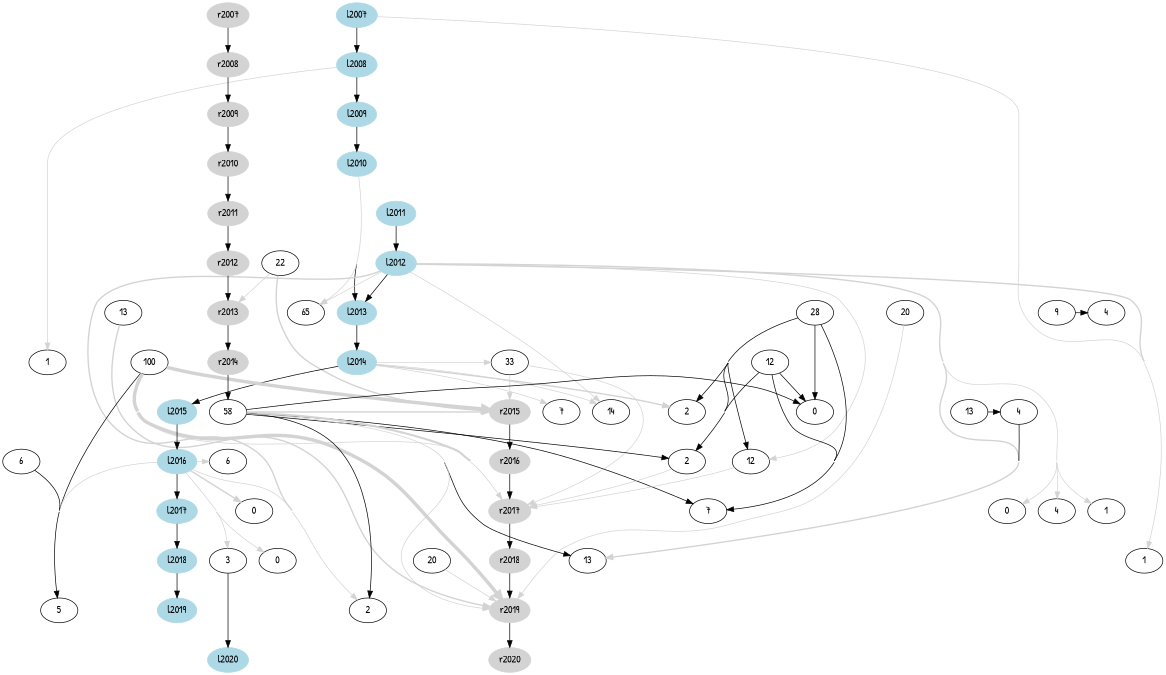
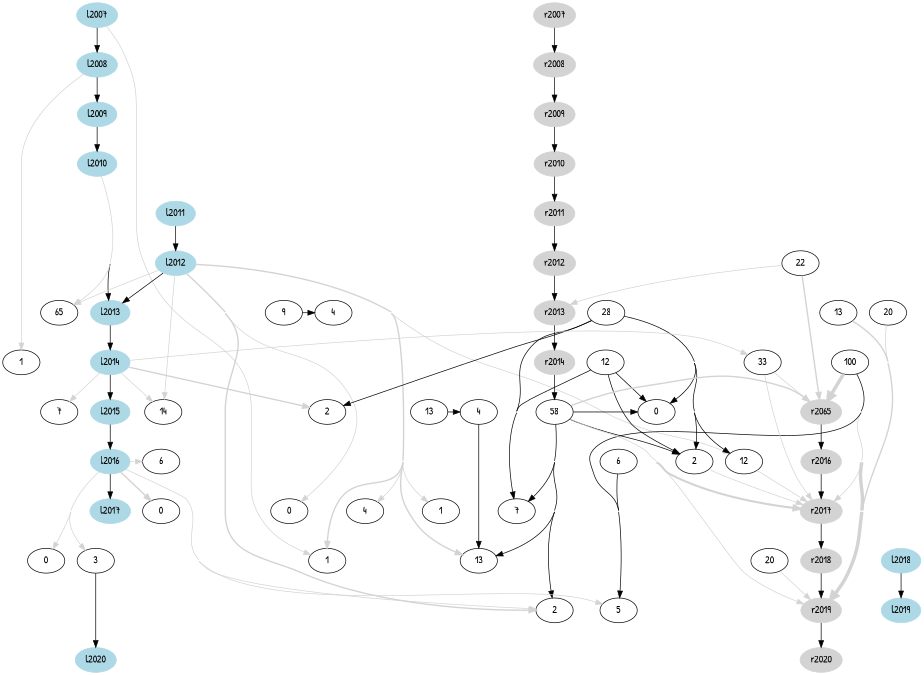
  digraph {
    concentrate=true
    crossing_type=0
    fontname="Patrick Hand"
    node [fontname="Patrick Hand"]
    edge [fontname="Patrick Hand" weight=10000]
    l2007 [color=lightblue style=filled]
    r2007 [color=lightgrey style=filled]
    l2008 [color=lightblue style=filled]
    r2008 [color=lightgrey style=filled]
    l2009 [color=lightblue style=filled]
    r2009 [color=lightgrey style=filled]
    l2010 [color=lightblue style=filled]
    r2010 [color=lightgrey style=filled]
    l2011 [color=lightblue style=filled]
    r2011 [color=lightgrey style=filled]
    l2012 [color=lightblue style=filled]
    n12 [label=22]
    r2012 [color=lightgrey style=filled]
    l2013 [color=lightblue style=filled]
    n15 [label=65]
    n16 [label=20]
    n17 [label=9]
    n18 [label=28]
    n19 [label=4]
    n20 [label=13]
    r2013 [color=lightgrey style=filled]
    l2014 [color=lightblue style=filled]
    n23 [label=100]
    n24 [label=12]
    n25 [label=33]
    n26 [label=1]
    r2014 [color=lightgrey style=filled]
    l2015 [color=lightblue style=filled]
    n29 [label=4]
    n30 [label=0]
    n31 [label=7]
    n32 [label=14]
    n33 [label=2]
    n34 [label=58]
    n35 [label=13]
-   r2015 [color=lightgrey style=filled]
+   r2015 [color=lightgrey style=filled label=r2065]
    l2016 [color=lightblue style=filled]
    n38 [label=12]
    n39 [label=6]
    n40 [label=6]
    n41 [label=2]
    r2016 [color=lightgrey style=filled]
    l2017 [color=lightblue style=filled]
    n44 [label=0]
    n45 [label=7]
    n46 [label=4]
    n47 [label=0]
    n48 [label=1]
    r2017 [color=lightgrey style=filled]
    l2018 [color=lightblue style=filled]
    n51 [label=3]
    n52 [label=20]
    n53 [label=1]
    n54 [label=0]
    n55 [label=13]
    r2018 [color=lightgrey style=filled]
    l2019 [color=lightblue style=filled]
    n58 [label=5]
    n59 [label=2]
    r2019 [color=lightgrey style=filled]
    l2020 [color=lightblue style=filled]
    r2020 [color=lightgrey style=filled]
    subgraph sub_1 {
      rank=same
      l2007
      r2007
    }
    subgraph sub_2 {
      rank=same
      l2008
      r2008
    }
    subgraph sub_3 {
      rank=same
      l2009
      r2009
    }
    subgraph sub_4 {
      rank=same
      l2010
      r2010
    }
    subgraph sub_5 {
      rank=same
      l2011
      r2011
    }
    subgraph sub_6 {
      rank=same
      l2012
      n12
      r2012
    }
    subgraph sub_7 {
      rank=same
      l2013
      n15
      n16
      n17
      n18
      n19
      n20
      r2013
    }
    subgraph sub_8 {
      rank=same
      l2014
      n23
      n24
      n25
      n26
      r2014
    }
    subgraph sub_9 {
      rank=same
      l2015
      n29
      n30
      n31
      n32
      n33
      n34
      n35
      r2015
    }
    subgraph sub_10 {
      rank=same
      l2016
      n38
      n39
      n40
      n41
      r2016
    }
    subgraph sub_11 {
      rank=same
      l2017
      n44
      n45
      n46
      n47
      n48
      r2017
    }
    subgraph sub_12 {
      rank=same
      l2018
      n51
      n52
      n53
      n54
      n55
      r2018
    }
    subgraph sub_13 {
      rank=same
      l2019
      n58
      n59
      r2019
    }
    subgraph sub_14 {
      rank=same
      l2020
      r2020
    }
    subgraph sub_15 {
      color=lightgrey
      label=left
      style=filled
      l2007
      l2008
      l2009
      l2010
      l2011
      l2012
      l2013
      l2014
      l2015
      l2016
      l2017
      l2018
      l2019
      l2020
    }
    subgraph sub_16 {
      n12
      n15
      n16
      n17
      n18
      n19
      n20
      n23
      n24
      n25
      n26
      n29
      n30
      n31
      n32
      n33
      n34
      n35
      n38
      n39
      n40
      n41
      n44
      n45
      n46
      n47
      n48
      n51
      n52
      n53
      n54
      n55
      n58
      n59
    }
    subgraph sub_17 {
      color=lightgrey
      label=right
      style=filled
      r2007
      r2008
      r2009
      r2010
      r2011
      r2012
      r2013
      r2014
      r2015
      r2016
      r2017
      r2018
      r2019
      r2020
    }
    l2007 -> l2008
    l2007 -> n53 [color=lightgray penwidth=1 weight=1]
    r2007 -> r2008
    l2008 -> l2009
    l2008 -> n26 [color=lightgray penwidth=1 weight=1]
    r2008 -> r2009
    l2009 -> l2010
    r2009 -> r2010
    l2010 -> l2013
    l2010 -> n15 [color=lightgray penwidth=1 weight=1]
    r2010 -> r2011
    l2011 -> l2012
    r2011 -> r2012
    l2012 -> l2013
    l2012 -> n15 [color=lightgray penwidth=1 weight=1]
    l2012 -> n32 [color=lightgray penwidth=1 weight=1]
    l2012 -> n38 [color=lightgray penwidth=1 weight=1]
    l2012 -> n44 [color=lightgray penwidth=1 weight=1]
    l2012 -> n46 [color=lightgray penwidth=1 weight=1]
    l2012 -> n48 [color=lightgray penwidth=1 weight=1]
    l2012 -> n53 [color=lightgray penwidth=2 weight=2]
    l2012 -> n55 [color=lightgray penwidth=2 weight=2]
    l2012 -> n59 [color=lightgray penwidth=2 weight=2]
    n12 -> r2013 [color=lightgray penwidth=1 weight=1]
    n12 -> r2015 [color=lightgray penwidth=2 weight=2]
    r2012 -> r2013
    l2013 -> l2014
    n16 -> r2019 [color=lightgray penwidth=1 weight=1]
    n17 -> n19 [weight=10]
    n18 -> n30 [weight=10]
    n18 -> n33 [weight=10]
    n18 -> n38 [weight=10]
    n18 -> n41 [weight=10]
    n18 -> n45 [weight=10]
    n19 -> l2012 [constraint=false style=invis weight=0]
    n20 -> r2019 [color=lightgray penwidth=2 weight=2]
    r2013 -> r2014
    l2014 -> n25 [color=lightgray penwidth=1 weight=1]
    l2014 -> l2015
    l2014 -> n31 [color=lightgray penwidth=1 weight=1]
    l2014 -> n32 [color=lightgray penwidth=1 weight=1]
    l2014 -> n33 [color=lightgray penwidth=2 weight=2]
    n23 -> r2015 [color=lightgray penwidth=5 weight=5]
    n23 -> r2017 [color=lightgray penwidth=1 weight=1]
    n23 -> n58 [weight=10]
    n23 -> r2019 [color=lightgray penwidth=5 weight=5]
    n24 -> n30 [weight=10]
    n24 -> n41 [weight=10]
    n24 -> n45 [weight=10]
    n25 -> r2015 [color=lightgray penwidth=1 weight=1]
    n25 -> r2017 [color=lightgray penwidth=1 weight=1]
    r2014 -> n34
    l2015 -> l2016
    n29 -> n55 [weight=10]
    n34 -> n30 [weight=10]
    n34 -> r2015 [color=lightgray penwidth=2 weight=2]
    n34 -> n41 [weight=10]
    n34 -> n45 [weight=10]
    n34 -> r2017 [color=lightgray penwidth=3 weight=3]
    n34 -> n55 [weight=10]
    n34 -> n59 [weight=10]
    n34 -> r2019 [color=lightgray penwidth=1 weight=1]
    n35 -> n29 [weight=10]
    r2015 -> r2016
    l2016 -> n39 [color=lightgray penwidth=1 weight=1]
    l2016 -> l2017
    l2016 -> n47 [color=lightgray penwidth=2 weight=2]
    l2016 -> n51 [color=lightgray penwidth=1 weight=1]
    l2016 -> n54 [color=lightgray penwidth=1 weight=1]
    l2016 -> n58 [color=lightgray penwidth=1 weight=1]
    l2016 -> n59 [color=lightgray penwidth=1 weight=1]
    n38 -> r2017 [color=lightgray penwidth=1 weight=1]
    n40 -> n58 [weight=10]
    n41 -> r2017 [color=lightgray penwidth=1 weight=1]
    r2016 -> r2017
-   l2017 -> l2018
    r2017 -> r2018
    l2018 -> l2019
    n51 -> l2020
    n52 -> r2019 [color=lightgray penwidth=1 weight=1]
    r2018 -> r2019
    r2019 -> r2020
  }
